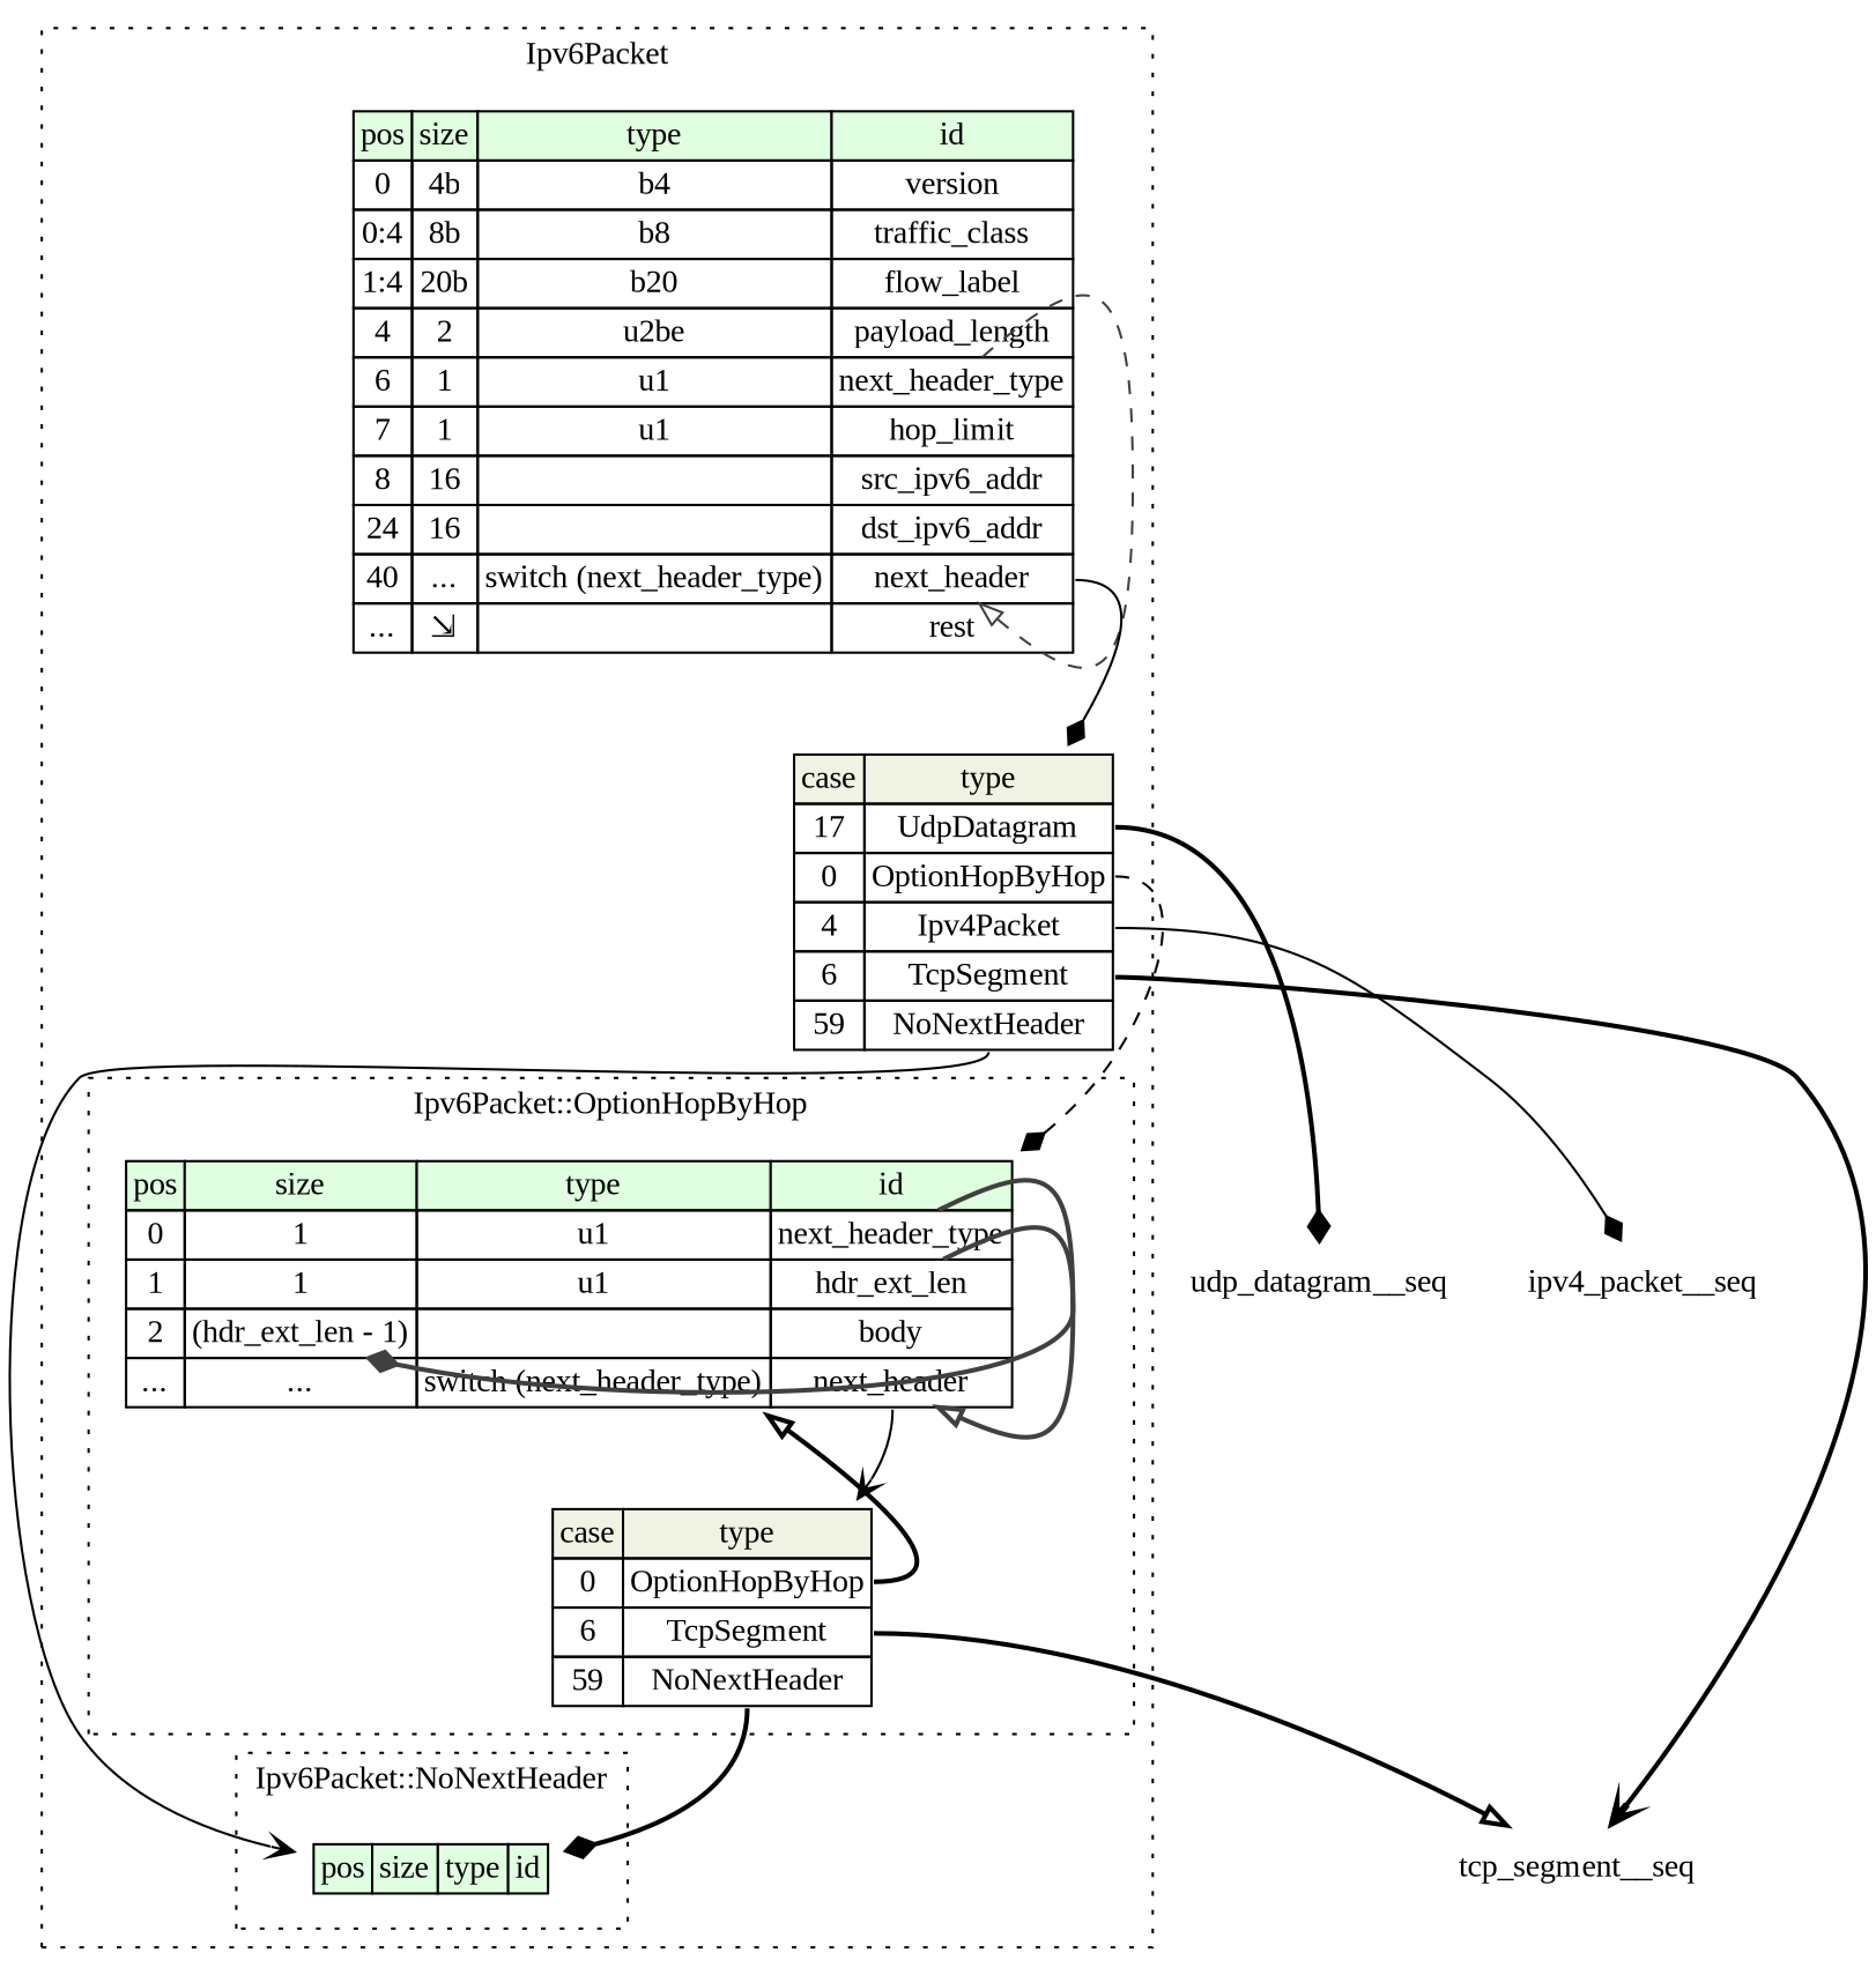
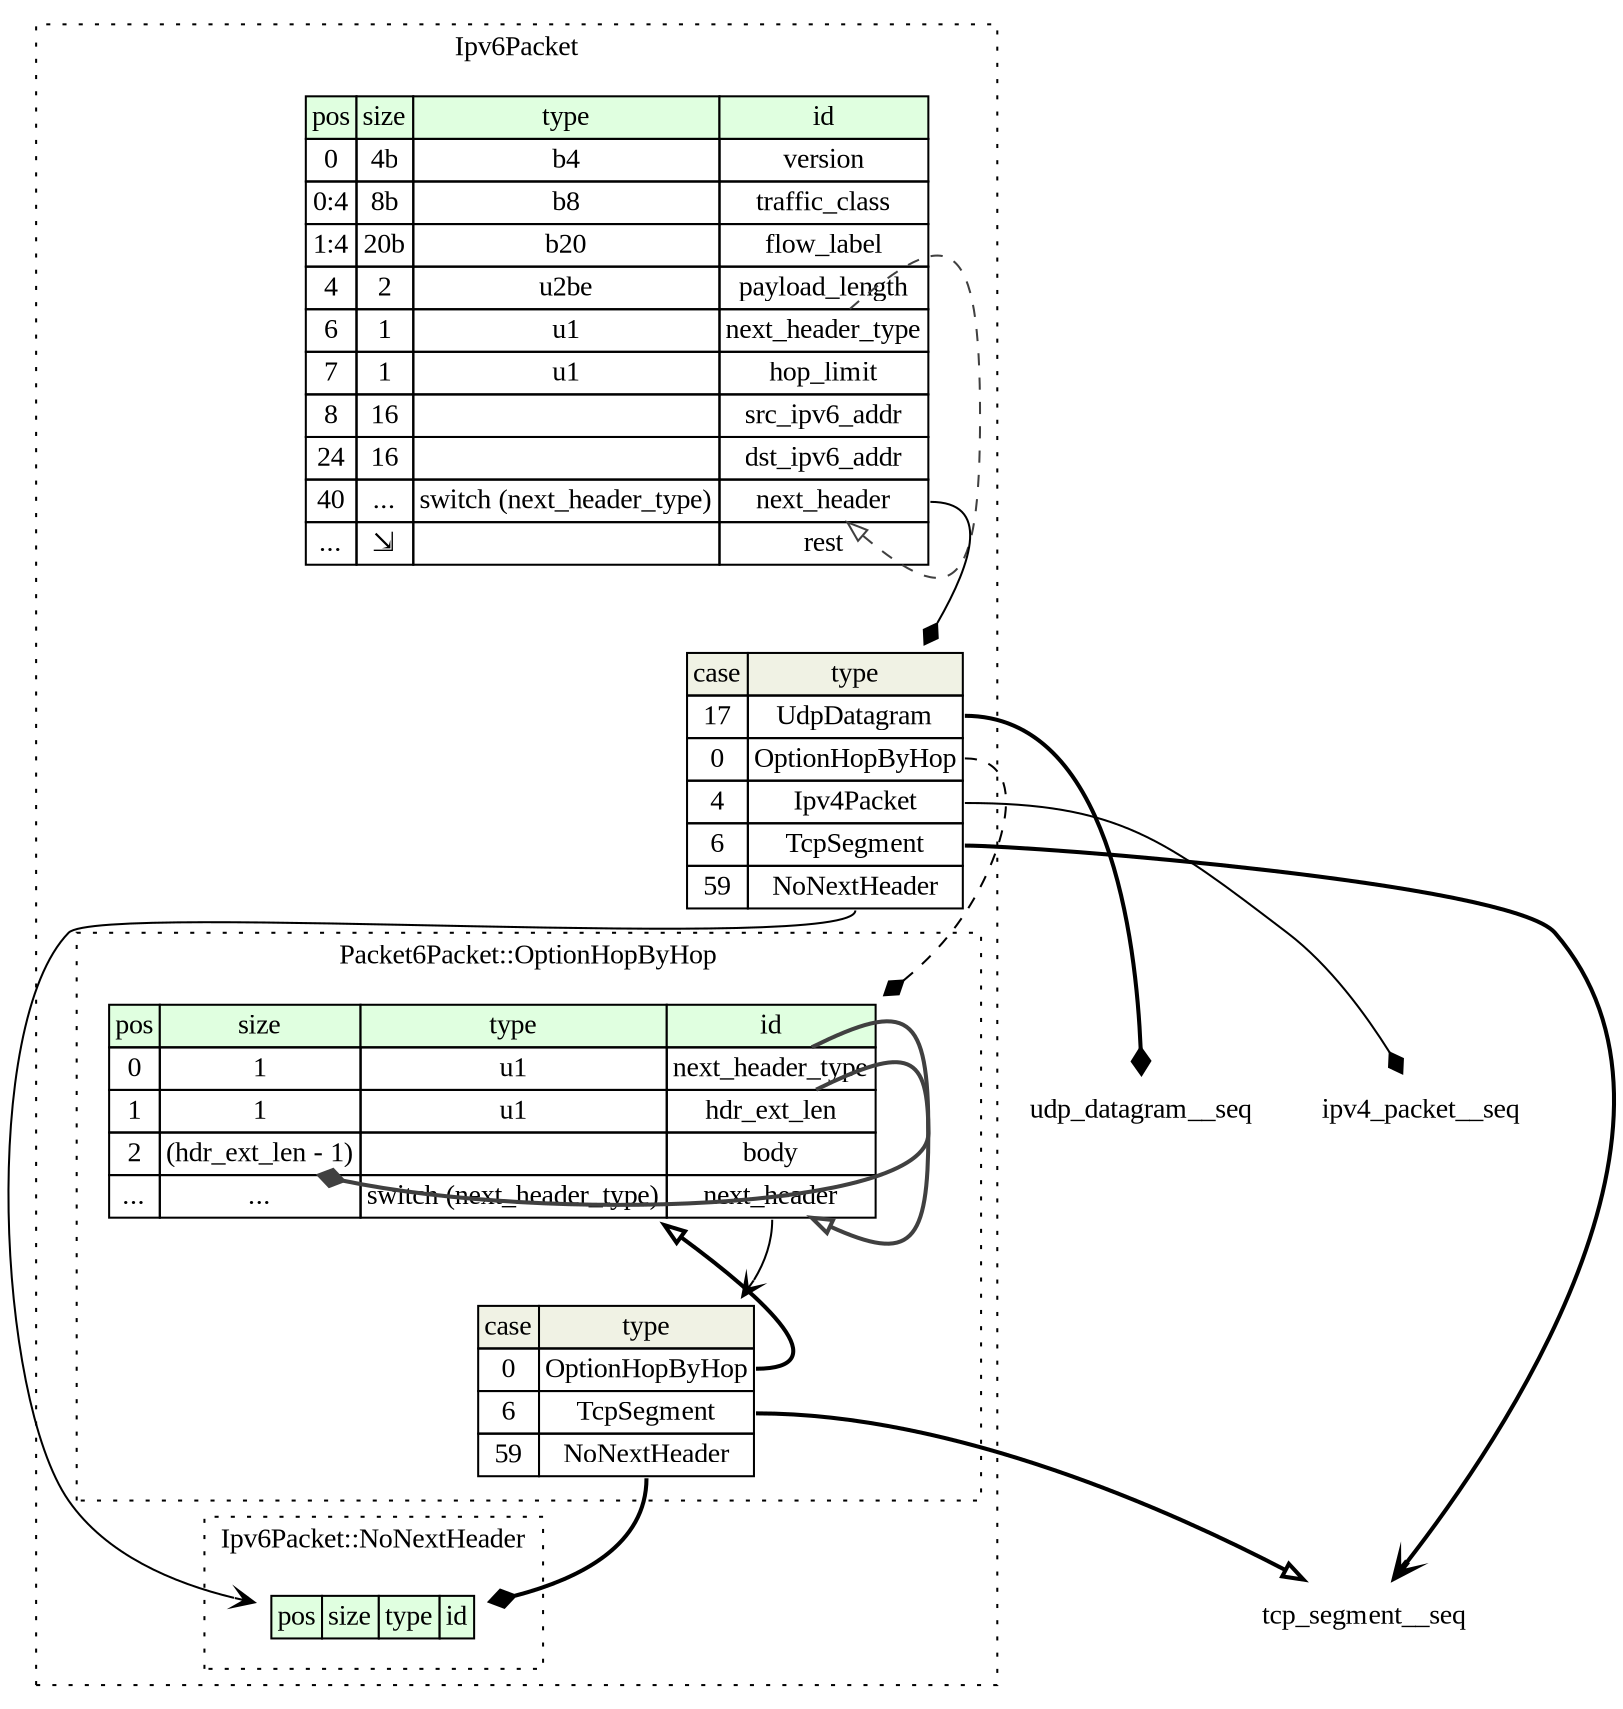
  digraph {
    rankdir=TB
    fontname="Liberation Serif"
    node [shape=plaintext fontname="Liberation Serif"]
    edge [tailport=next_header_type_type style=bold arrowhead=diamond fontname="Liberation Serif"]
    n1 [label=<<TABLE BORDER="0" CELLBORDER="1" CELLSPACING="0"> 				<TR><TD BGCOLOR="#E0FFE0">pos</TD><TD BGCOLOR="#E0FFE0">size</TD><TD BGCOLOR="#E0FFE0">type</TD><TD BGCOLOR="#E0FFE0">id</TD></TR> 			</TABLE>>]
    n2 [label=<<TABLE BORDER="0" CELLBORDER="1" CELLSPACING="0"> 				<TR><TD BGCOLOR="#E0FFE0">pos</TD><TD BGCOLOR="#E0FFE0">size</TD><TD BGCOLOR="#E0FFE0">type</TD><TD BGCOLOR="#E0FFE0">id</TD></TR> 				<TR><TD PORT="next_header_type_pos">0</TD><TD PORT="next_header_type_size">1</TD><TD>u1</TD><TD PORT="next_header_type_type">next_header_type</TD></TR> 				<TR><TD PORT="hdr_ext_len_pos">1</TD><TD PORT="hdr_ext_len_size">1</TD><TD>u1</TD><TD PORT="hdr_ext_len_type">hdr_ext_len</TD></TR> 				<TR><TD PORT="body_pos">2</TD><TD PORT="body_size">(hdr_ext_len - 1)</TD><TD></TD><TD PORT="body_type">body</TD></TR> 				<TR><TD PORT="next_header_pos">...</TD><TD PORT="next_header_size">...</TD><TD>switch (next_header_type)</TD><TD PORT="next_header_type">next_header</TD></TR> 			</TABLE>>]
    n3 [label=<<TABLE BORDER="0" CELLBORDER="1" CELLSPACING="0"> 	<TR><TD BGCOLOR="#F0F2E4">case</TD><TD BGCOLOR="#F0F2E4">type</TD></TR> 	<TR><TD>0</TD><TD PORT="case0">OptionHopByHop</TD></TR> 	<TR><TD>6</TD><TD PORT="case1">TcpSegment</TD></TR> 	<TR><TD>59</TD><TD PORT="case2">NoNextHeader</TD></TR> </TABLE>>]
    n4 [label=<<TABLE BORDER="0" CELLBORDER="1" CELLSPACING="0"> 			<TR><TD BGCOLOR="#E0FFE0">pos</TD><TD BGCOLOR="#E0FFE0">size</TD><TD BGCOLOR="#E0FFE0">type</TD><TD BGCOLOR="#E0FFE0">id</TD></TR> 			<TR><TD PORT="version_pos">0</TD><TD PORT="version_size">4b</TD><TD>b4</TD><TD PORT="version_type">version</TD></TR> 			<TR><TD PORT="traffic_class_pos">0:4</TD><TD PORT="traffic_class_size">8b</TD><TD>b8</TD><TD PORT="traffic_class_type">traffic_class</TD></TR> 			<TR><TD PORT="flow_label_pos">1:4</TD><TD PORT="flow_label_size">20b</TD><TD>b20</TD><TD PORT="flow_label_type">flow_label</TD></TR> 			<TR><TD PORT="payload_length_pos">4</TD><TD PORT="payload_length_size">2</TD><TD>u2be</TD><TD PORT="payload_length_type">payload_length</TD></TR> 			<TR><TD PORT="next_header_type_pos">6</TD><TD PORT="next_header_type_size">1</TD><TD>u1</TD><TD PORT="next_header_type_type">next_header_type</TD></TR> 			<TR><TD PORT="hop_limit_pos">7</TD><TD PORT="hop_limit_size">1</TD><TD>u1</TD><TD PORT="hop_limit_type">hop_limit</TD></TR> 			<TR><TD PORT="src_ipv6_addr_pos">8</TD><TD PORT="src_ipv6_addr_size">16</TD><TD></TD><TD PORT="src_ipv6_addr_type">src_ipv6_addr</TD></TR> 			<TR><TD PORT="dst_ipv6_addr_pos">24</TD><TD PORT="dst_ipv6_addr_size">16</TD><TD></TD><TD PORT="dst_ipv6_addr_type">dst_ipv6_addr</TD></TR> 			<TR><TD PORT="next_header_pos">40</TD><TD PORT="next_header_size">...</TD><TD>switch (next_header_type)</TD><TD PORT="next_header_type">next_header</TD></TR> 			<TR><TD PORT="rest_pos">...</TD><TD PORT="rest_size">⇲</TD><TD></TD><TD PORT="rest_type">rest</TD></TR> 		</TABLE>>]
    n5 [label=<<TABLE BORDER="0" CELLBORDER="1" CELLSPACING="0"> 	<TR><TD BGCOLOR="#F0F2E4">case</TD><TD BGCOLOR="#F0F2E4">type</TD></TR> 	<TR><TD>17</TD><TD PORT="case0">UdpDatagram</TD></TR> 	<TR><TD>0</TD><TD PORT="case1">OptionHopByHop</TD></TR> 	<TR><TD>4</TD><TD PORT="case2">Ipv4Packet</TD></TR> 	<TR><TD>6</TD><TD PORT="case3">TcpSegment</TD></TR> 	<TR><TD>59</TD><TD PORT="case4">NoNextHeader</TD></TR> </TABLE>>]
    udp_datagram__seq
    ipv4_packet__seq
    tcp_segment__seq
    subgraph cluster_1 {
      label=Ipv6Packet
      style=dotted
      n4
      n5
      subgraph cluster_2 {
        label="Ipv6Packet::NoNextHeader"
        style=dotted
        n1
      }
      subgraph cluster_3 {
-       label="Ipv6Packet::OptionHopByHop"
+       label="Packet6Packet::OptionHopByHop"
        style=dotted
        n2
        n3
      }
    }
    n2 -> n2 [color="#404040" headport=body_size tailport=hdr_ext_len_type]
    n2 -> n2 [color="#404040" headport=next_header_type arrowhead=onormal]
    n2 -> n3 [style=solid tailport=next_header_type arrowhead=vee]
    n3 -> n1 [tailport=case2]
    n3 -> n2 [tailport=case0 arrowhead=onormal]
    n3 -> tcp_segment__seq [tailport=case1 arrowhead=onormal]
    n4 -> n4 [color="#404040" headport=next_header_type style=dashed arrowhead=onormal]
    n4 -> n5 [style=solid tailport=next_header_type]
    n5 -> n1 [style=solid tailport=case4 arrowhead=vee]
    n5 -> n2 [style=dashed tailport=case1]
    n5 -> udp_datagram__seq [tailport=case0]
    n5 -> ipv4_packet__seq [style=solid tailport=case2]
    n5 -> tcp_segment__seq [tailport=case3 arrowhead=vee]
  }
